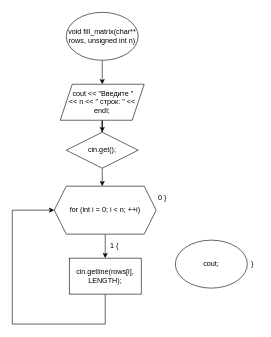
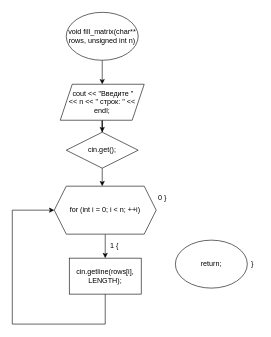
  <mxCell id="0" />
  <mxCell id="1" parent="0" />
  <mxCell id="2" style="edgeStyle=orthogonalEdgeStyle;rounded=0;orthogonalLoop=1;jettySize=auto;html=1;" parent="1" source="3" target="5" edge="1"><mxGeometry relative="1" as="geometry"><mxPoint x="170" y="140" as="targetPoint" /></mxGeometry></mxCell>
  <mxCell id="3" value="void fill_matrix(char** rows, unsigned int n)" style="ellipse;whiteSpace=wrap;html=1;" parent="1" vertex="1"><mxGeometry x="110" y="20" width="120" height="80" as="geometry" /></mxCell>
  <mxCell id="4" style="edgeStyle=orthogonalEdgeStyle;rounded=0;orthogonalLoop=1;jettySize=auto;html=1;" parent="1" source="5" target="7" edge="1"><mxGeometry relative="1" as="geometry"><mxPoint x="170" y="230" as="targetPoint" /></mxGeometry></mxCell>
  <mxCell id="5" value="&amp;nbsp; &amp;nbsp; cout &amp;lt;&amp;lt; &quot;Введите &quot;&amp;nbsp; &amp;nbsp; &amp;lt;&amp;lt; n &amp;lt;&amp;lt; &quot; строк: &quot; &amp;lt;&amp;lt; endl;" style="shape=parallelogram;perimeter=parallelogramPerimeter;whiteSpace=wrap;html=1;fixedSize=1;" parent="1" vertex="1"><mxGeometry x="100" y="140" width="140" height="60" as="geometry" /></mxCell>
  <mxCell id="6" style="edgeStyle=orthogonalEdgeStyle;rounded=0;orthogonalLoop=1;jettySize=auto;html=1;" parent="1" source="7" edge="1"><mxGeometry relative="1" as="geometry"><mxPoint x="170" y="310" as="targetPoint" /></mxGeometry></mxCell>
  <mxCell id="7" value="cin.get();" style="rhombus;whiteSpace=wrap;html=1;" parent="1" vertex="1"><mxGeometry x="110" y="220" width="120" height="60" as="geometry" /></mxCell>
  <mxCell id="8" style="edgeStyle=orthogonalEdgeStyle;rounded=0;orthogonalLoop=1;jettySize=auto;html=1;" parent="1" source="9" edge="1"><mxGeometry relative="1" as="geometry"><mxPoint x="175" y="430" as="targetPoint" /></mxGeometry></mxCell>
  <mxCell id="9" value="for (int i = 0; i &amp;lt; n; ++i)" style="shape=hexagon;perimeter=hexagonPerimeter2;whiteSpace=wrap;html=1;fixedSize=1;" parent="1" vertex="1"><mxGeometry x="90" y="310" width="170" height="80" as="geometry" /></mxCell>
  <mxCell id="10" style="edgeStyle=orthogonalEdgeStyle;rounded=0;orthogonalLoop=1;jettySize=auto;html=1;entryX=0;entryY=0.5;entryDx=0;entryDy=0;" parent="1" source="11" target="9" edge="1"><mxGeometry relative="1" as="geometry"><mxPoint x="30" y="340" as="targetPoint" /><Array as="points"><mxPoint x="175" y="540" /><mxPoint x="20" y="540" /><mxPoint x="20" y="350" /></Array></mxGeometry></mxCell>
  <mxCell id="11" value="cin.getline(rows[i], LENGTH);" style="rounded=0;whiteSpace=wrap;html=1;" parent="1" vertex="1"><mxGeometry x="115" y="430" width="120" height="60" as="geometry" /></mxCell>
  <mxCell id="12" value="1 {" style="text;html=1;align=center;verticalAlign=middle;resizable=0;points=[];autosize=1;" parent="1" vertex="1"><mxGeometry x="175" y="400" width="30" height="20" as="geometry" /></mxCell>
- <mxCell id="13" value="cout;" style="ellipse;whiteSpace=wrap;html=1;" parent="1" vertex="1"><mxGeometry x="292" y="400" width="120" height="80" as="geometry" /></mxCell>
+ <mxCell id="13" value="return;" style="ellipse;whiteSpace=wrap;html=1;" parent="1" vertex="1"><mxGeometry x="292" y="400" width="120" height="80" as="geometry" /></mxCell>
  <mxCell id="14" value="0 }" style="text;html=1;align=center;verticalAlign=middle;resizable=0;points=[];autosize=1;" parent="1" vertex="1"><mxGeometry x="255" y="320" width="30" height="20" as="geometry" /></mxCell>
  <mxCell id="15" value="}" style="text;html=1;align=center;verticalAlign=middle;resizable=0;points=[];autosize=1;" parent="1" vertex="1"><mxGeometry x="410" y="430" width="20" height="20" as="geometry" /></mxCell>
